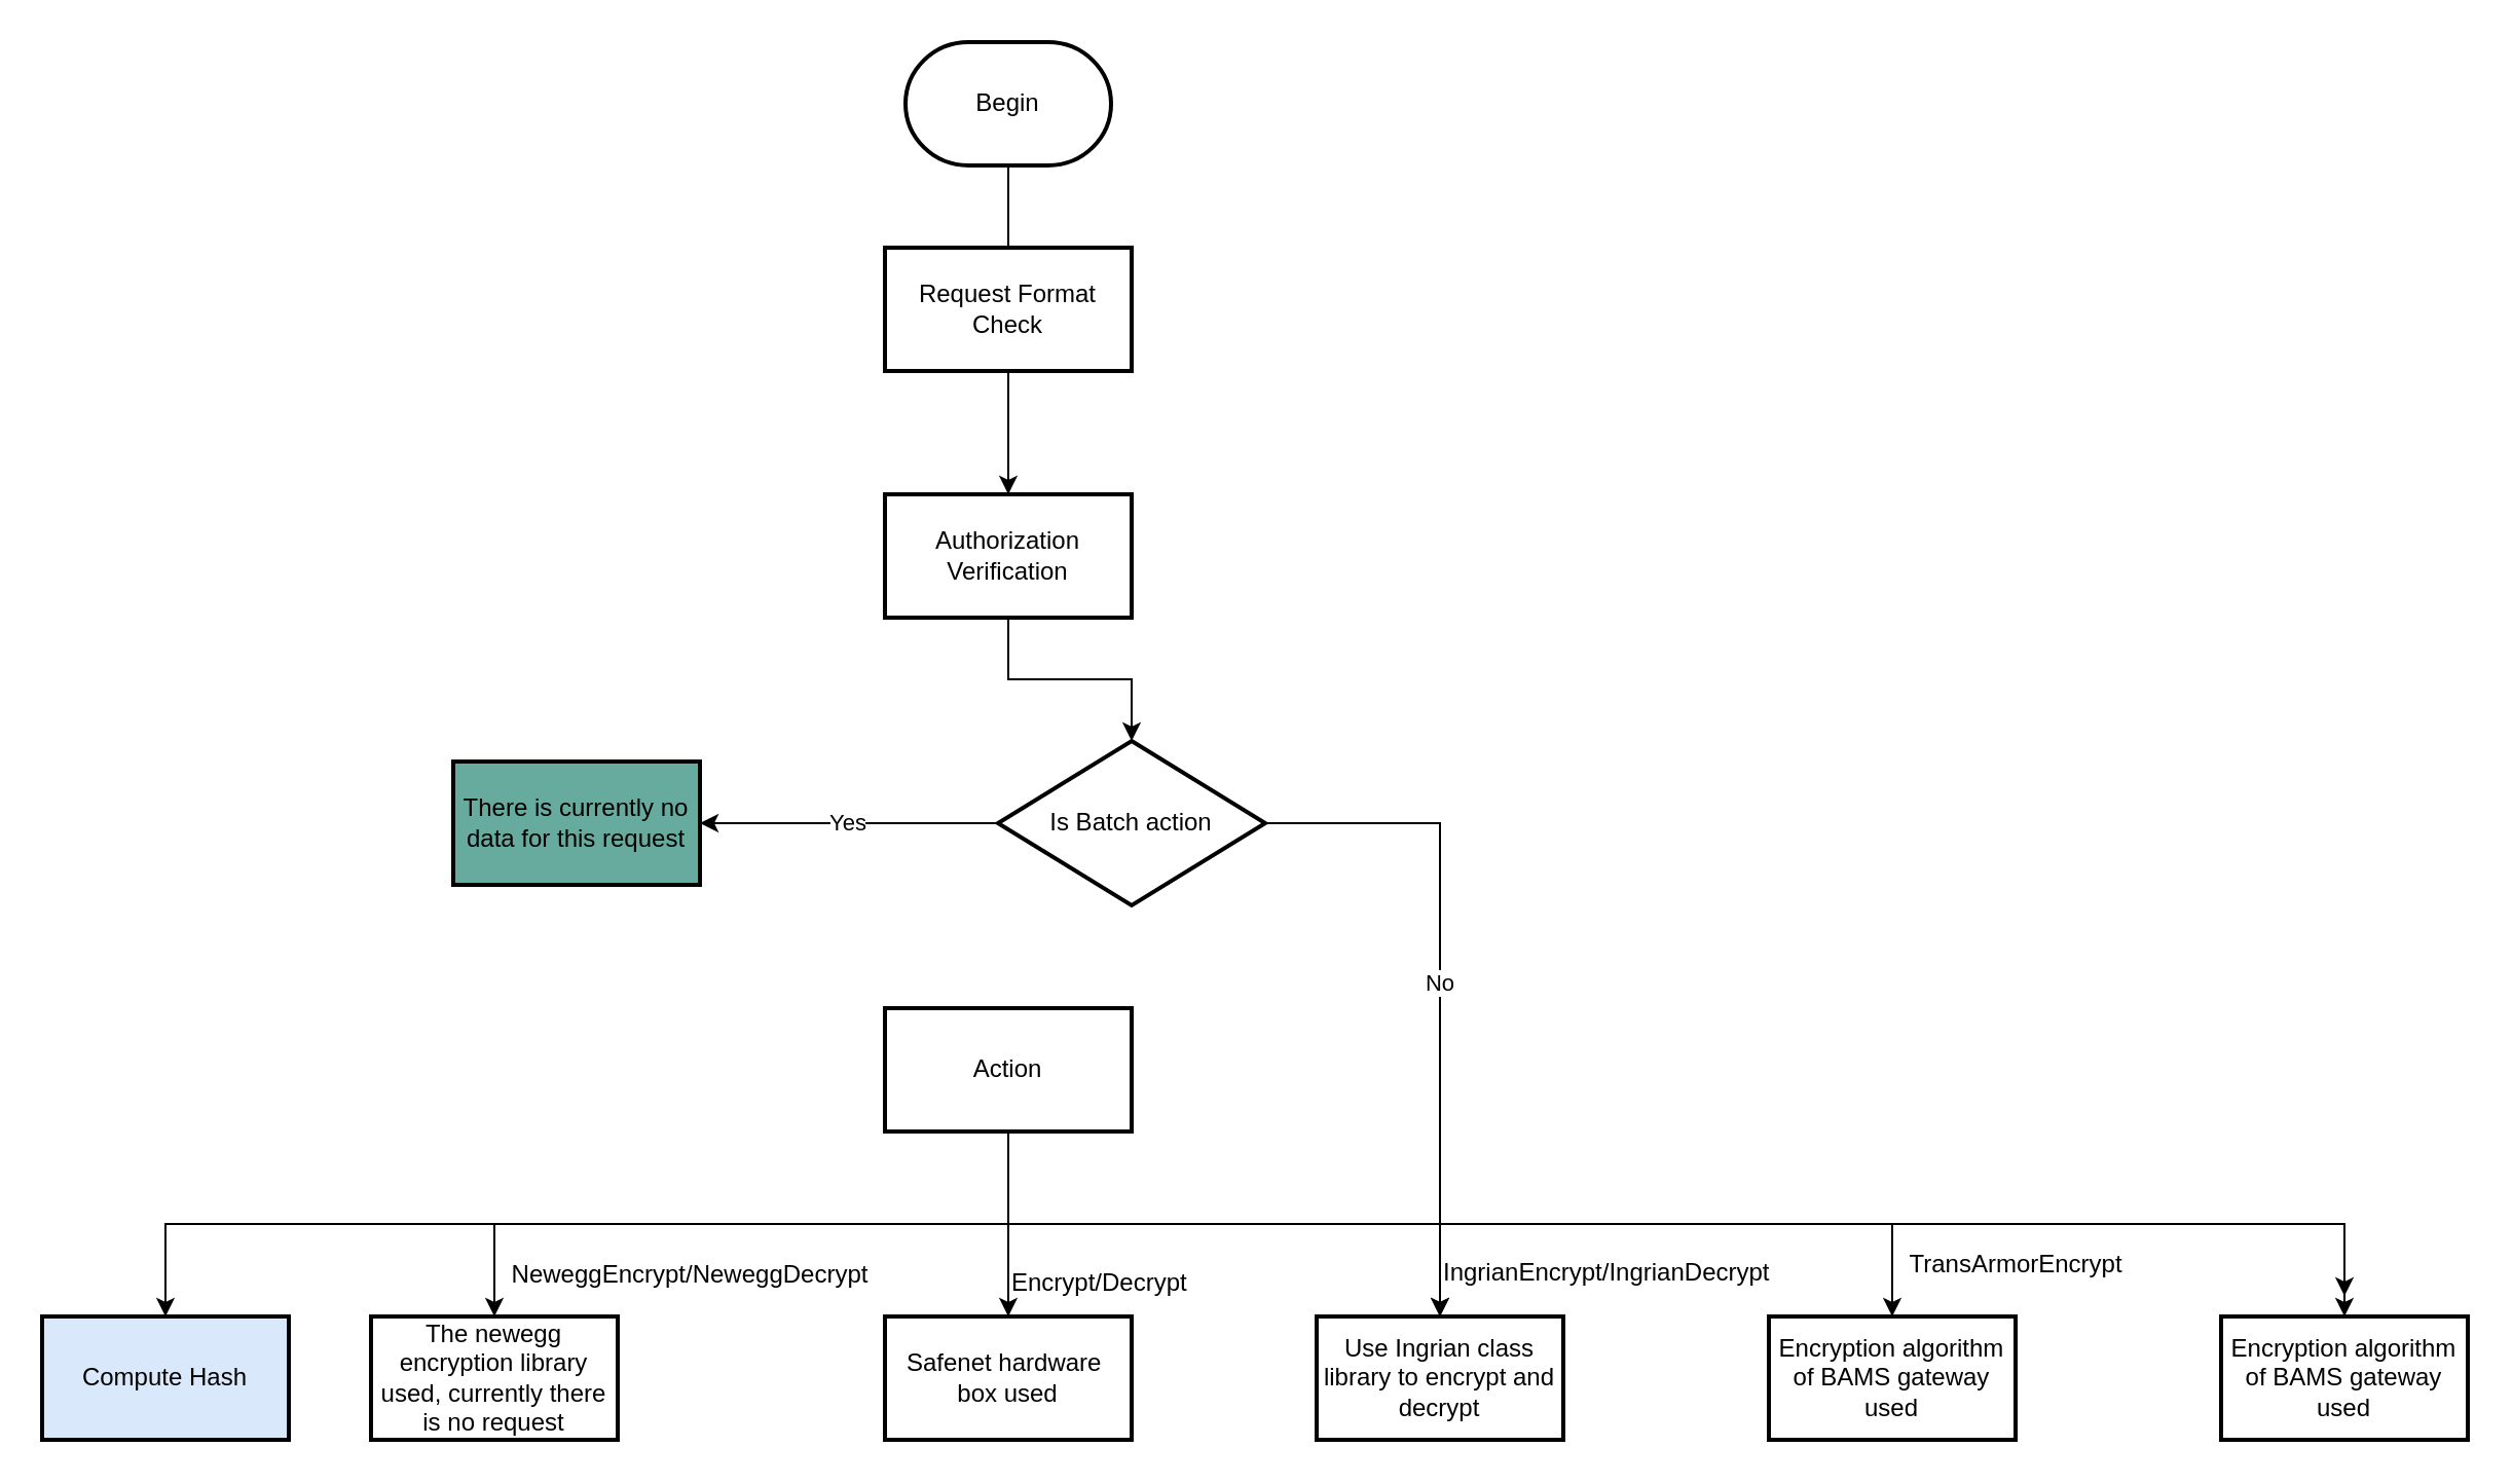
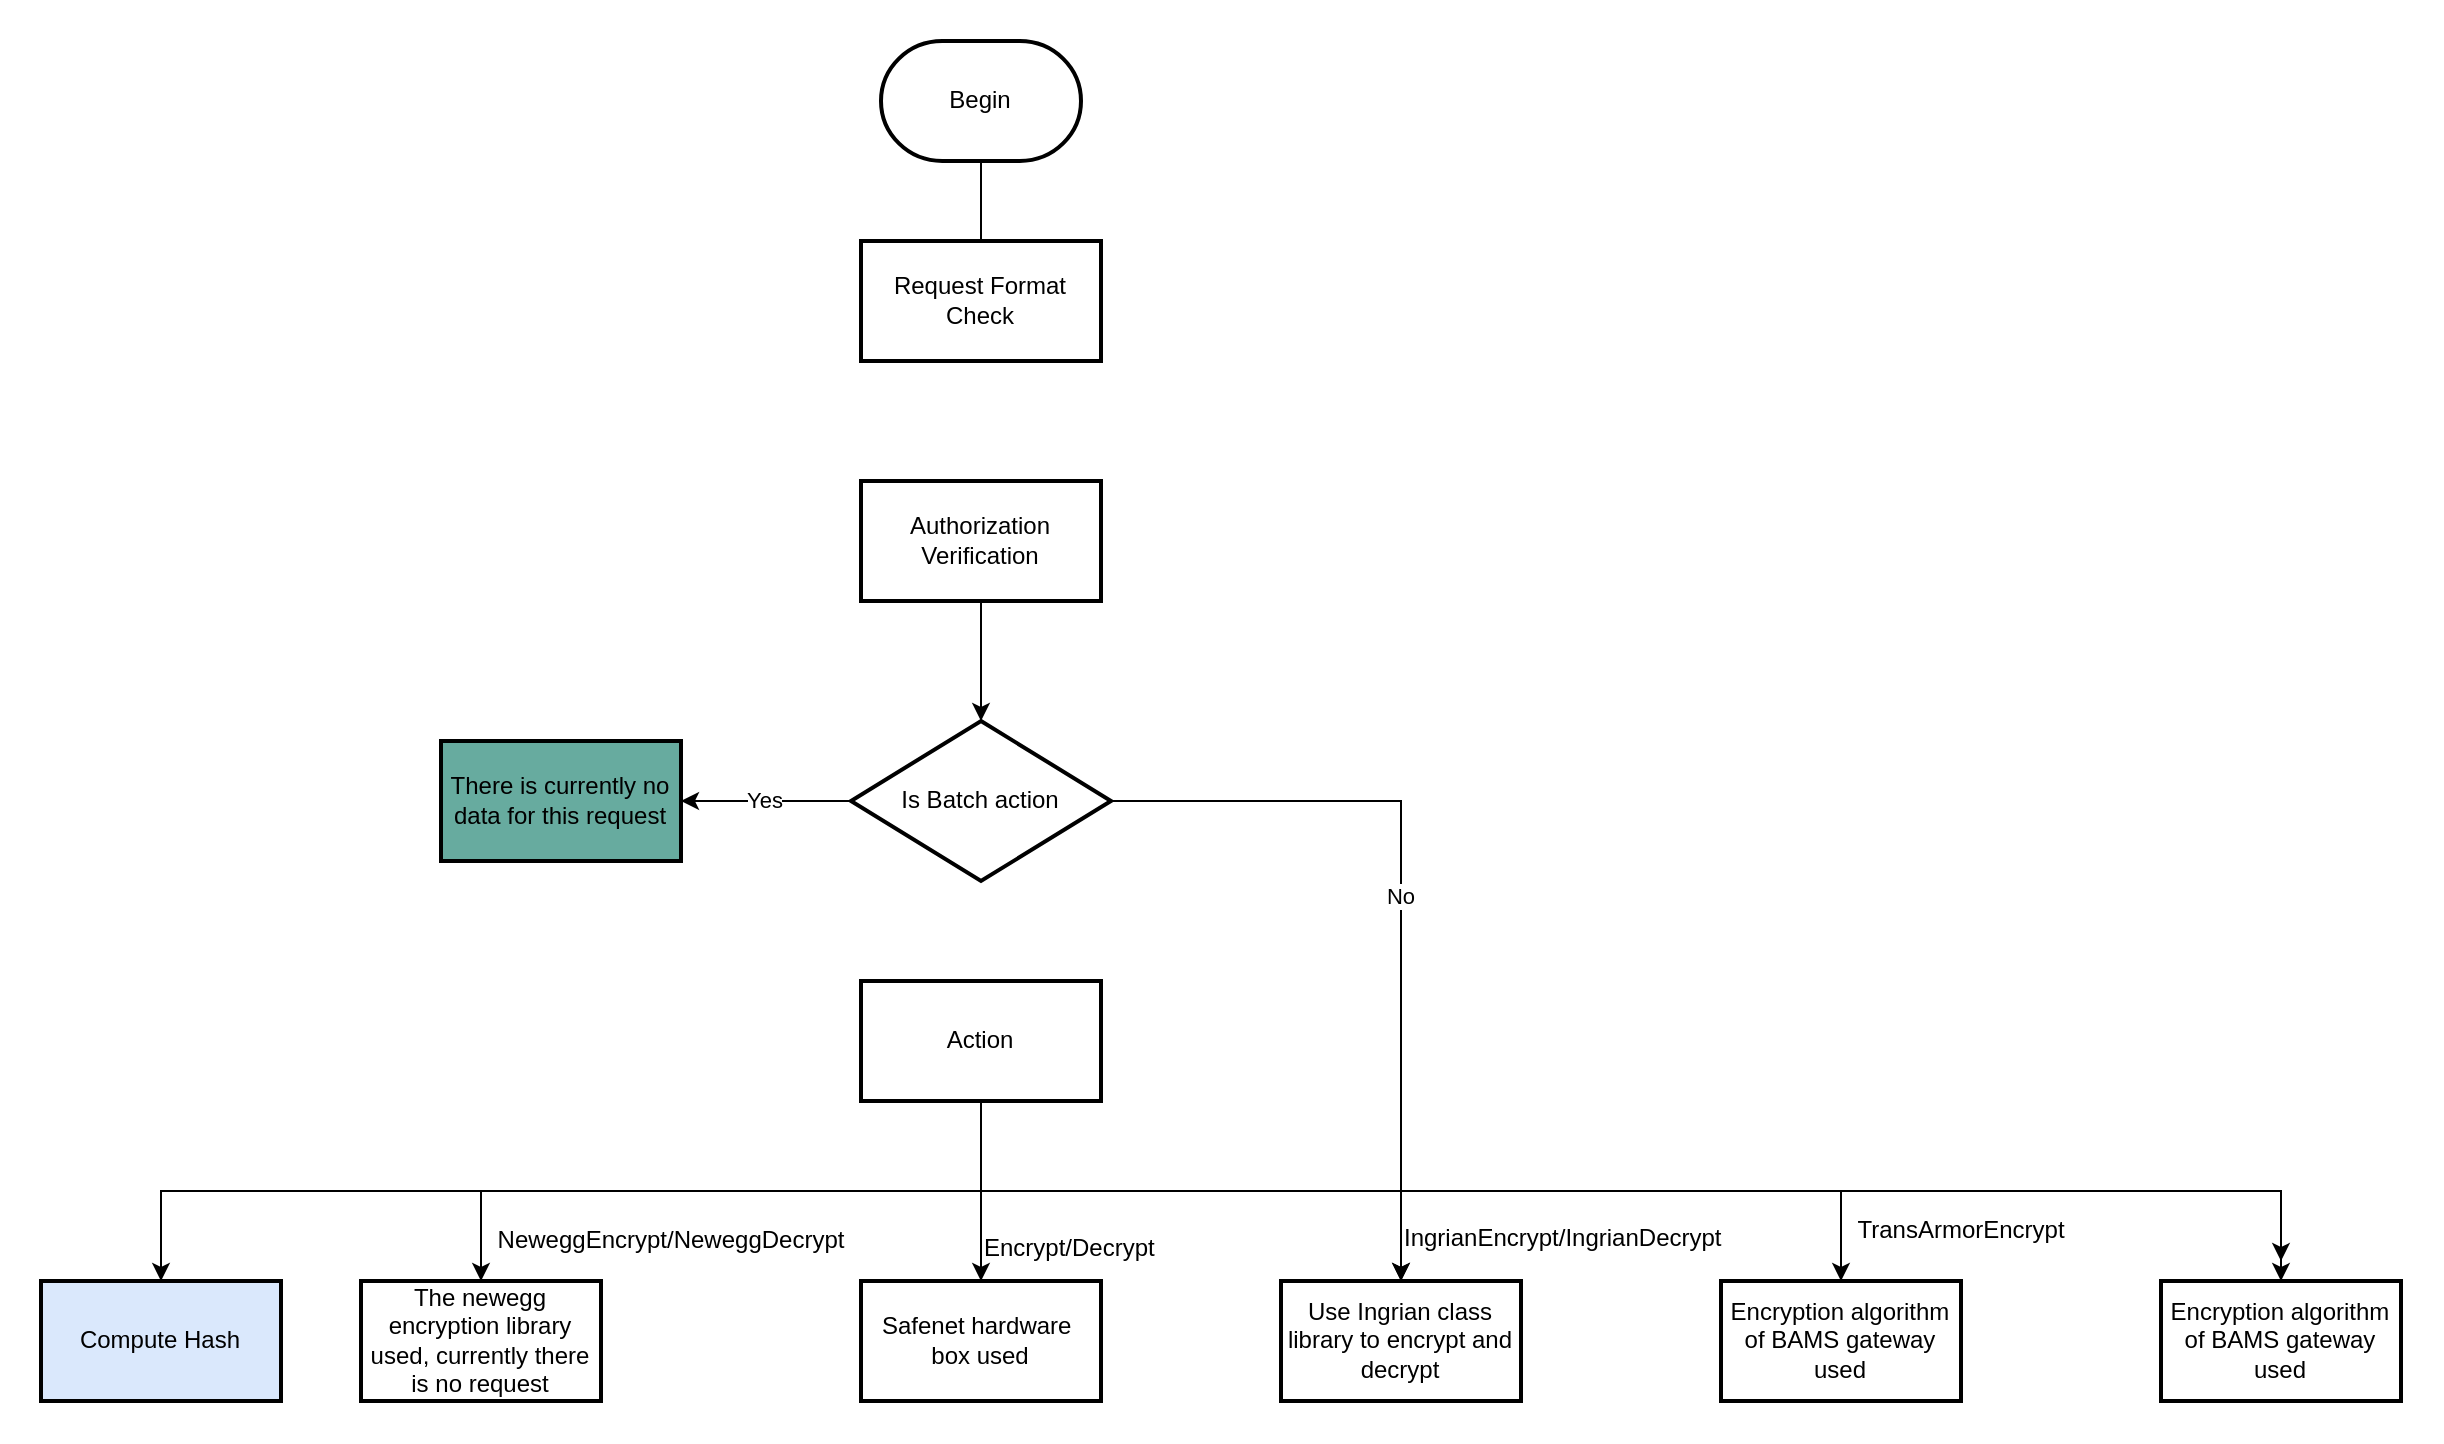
  <mxCell id="0" />
  <mxCell id="1" parent="0" />
  <mxCell id="2" value="" style="edgeStyle=orthogonalEdgeStyle;rounded=0;orthogonalLoop=1;jettySize=auto;html=1;endArrow=none;" edge="1" parent="1" source="3" target="5"><mxGeometry relative="1" as="geometry" /></mxCell>
  <mxCell id="3" value="Begin" style="strokeWidth=2;html=1;shape=mxgraph.flowchart.terminator;whiteSpace=wrap;" vertex="1" parent="1"><mxGeometry x="440" y="20" width="100" height="60" as="geometry" /></mxCell>
- <mxCell id="4" value="" style="edgeStyle=orthogonalEdgeStyle;rounded=0;orthogonalLoop=1;jettySize=auto;html=1;" edge="1" parent="1" source="5" target="7"><mxGeometry relative="1" as="geometry" /></mxCell>
  <mxCell id="5" value="Request Format Check" style="whiteSpace=wrap;html=1;strokeWidth=2;" vertex="1" parent="1"><mxGeometry x="430" y="120" width="120" height="60" as="geometry" /></mxCell>
  <mxCell id="6" value="" style="edgeStyle=orthogonalEdgeStyle;rounded=0;orthogonalLoop=1;jettySize=auto;html=1;" edge="1" parent="1" source="7" target="10"><mxGeometry relative="1" as="geometry" /></mxCell>
  <mxCell id="7" value="Authorization Verification" style="whiteSpace=wrap;html=1;strokeWidth=2;" vertex="1" parent="1"><mxGeometry x="430" y="240" width="120" height="60" as="geometry" /></mxCell>
  <mxCell id="8" value="Yes" style="edgeStyle=orthogonalEdgeStyle;rounded=0;orthogonalLoop=1;jettySize=auto;html=1;" edge="1" parent="1" source="10" target="11"><mxGeometry relative="1" as="geometry" /></mxCell>
  <mxCell id="9" value="No" style="edgeStyle=orthogonalEdgeStyle;rounded=0;orthogonalLoop=1;jettySize=auto;html=1;" edge="1" parent="1" source="10" target="25"><mxGeometry relative="1" as="geometry" /></mxCell>
- <mxCell id="10" value="Is Batch action" style="rhombus;whiteSpace=wrap;html=1;strokeWidth=2;" vertex="1" parent="1"><mxGeometry x="485" y="360" width="130" height="80" as="geometry" /></mxCell>
+ <mxCell id="10" value="Is Batch action" style="rhombus;whiteSpace=wrap;html=1;strokeWidth=2;" vertex="1" parent="1"><mxGeometry x="425" y="360" width="130" height="80" as="geometry" /></mxCell>
  <mxCell id="11" value="There is currently no data for this request" style="whiteSpace=wrap;html=1;strokeWidth=2;fillColor=#67AB9F;" vertex="1" parent="1"><mxGeometry x="220" y="370" width="120" height="60" as="geometry" /></mxCell>
  <mxCell id="12" value="" style="edgeStyle=orthogonalEdgeStyle;rounded=0;orthogonalLoop=1;jettySize=auto;html=1;exitX=0.5;exitY=1;exitDx=0;exitDy=0;" edge="1" parent="1" source="18" target="19"><mxGeometry relative="1" as="geometry" /></mxCell>
  <mxCell id="13" value="" style="edgeStyle=orthogonalEdgeStyle;rounded=0;orthogonalLoop=1;jettySize=auto;html=1;exitX=0.5;exitY=1;exitDx=0;exitDy=0;" edge="1" parent="1" source="18" target="20"><mxGeometry relative="1" as="geometry" /></mxCell>
  <mxCell id="14" value="" style="edgeStyle=orthogonalEdgeStyle;rounded=0;orthogonalLoop=1;jettySize=auto;html=1;exitX=0.5;exitY=1;exitDx=0;exitDy=0;" edge="1" parent="1" source="18" target="21"><mxGeometry relative="1" as="geometry" /></mxCell>
  <mxCell id="15" value="" style="edgeStyle=orthogonalEdgeStyle;rounded=0;orthogonalLoop=1;jettySize=auto;html=1;" edge="1" parent="1" source="18" target="23"><mxGeometry relative="1" as="geometry" /></mxCell>
  <mxCell id="16" style="edgeStyle=orthogonalEdgeStyle;rounded=0;orthogonalLoop=1;jettySize=auto;html=1;exitX=0.5;exitY=1;exitDx=0;exitDy=0;" edge="1" parent="1" source="18" target="25"><mxGeometry relative="1" as="geometry" /></mxCell>
  <mxCell id="17" style="edgeStyle=orthogonalEdgeStyle;rounded=0;orthogonalLoop=1;jettySize=auto;html=1;exitX=0.5;exitY=1;exitDx=0;exitDy=0;" edge="1" parent="1" source="18" target="29"><mxGeometry relative="1" as="geometry" /></mxCell>
  <mxCell id="18" value="Action" style="whiteSpace=wrap;html=1;strokeWidth=2;" vertex="1" parent="1"><mxGeometry x="430" y="490" width="120" height="60" as="geometry" /></mxCell>
  <mxCell id="19" value="Compute Hash" style="whiteSpace=wrap;html=1;strokeWidth=2;fillColor=#dae8fc;" vertex="1" parent="1"><mxGeometry x="20" y="640" width="120" height="60" as="geometry" /></mxCell>
  <mxCell id="20" value="Encryption algorithm of BAMS gateway used" style="whiteSpace=wrap;html=1;strokeWidth=2;" vertex="1" parent="1"><mxGeometry x="860" y="640" width="120" height="60" as="geometry" /></mxCell>
  <mxCell id="21" value="The newegg encryption library used, currently there is no request" style="whiteSpace=wrap;html=1;strokeWidth=2;" vertex="1" parent="1"><mxGeometry x="180" y="640" width="120" height="60" as="geometry" /></mxCell>
  <mxCell id="22" value="NeweggEncrypt/NeweggDecrypt" style="text;html=1;align=center;verticalAlign=middle;resizable=0;points=[];autosize=1;" vertex="1" parent="1"><mxGeometry x="240" y="610" width="190" height="20" as="geometry" /></mxCell>
  <mxCell id="23" value="Safenet hardware&amp;nbsp; box used" style="whiteSpace=wrap;html=1;strokeWidth=2;" vertex="1" parent="1"><mxGeometry x="430" y="640" width="120" height="60" as="geometry" /></mxCell>
  <mxCell id="24" value="Encrypt/Decrypt" style="text;whiteSpace=wrap;html=1;" vertex="1" parent="1"><mxGeometry x="490" y="610" width="70" height="30" as="geometry" /></mxCell>
  <mxCell id="25" value="Use Ingrian class library to encrypt and decrypt" style="whiteSpace=wrap;html=1;strokeWidth=2;" vertex="1" parent="1"><mxGeometry x="640" y="640" width="120" height="60" as="geometry" /></mxCell>
  <mxCell id="26" value="IngrianEncrypt/IngrianDecrypt" style="text;whiteSpace=wrap;html=1;" vertex="1" parent="1"><mxGeometry x="700" y="605" width="100" height="30" as="geometry" /></mxCell>
  <mxCell id="27" value="TransArmorEncrypt" style="text;html=1;align=center;verticalAlign=middle;resizable=0;points=[];autosize=1;" vertex="1" parent="1"><mxGeometry x="920" y="605" width="120" height="20" as="geometry" /></mxCell>
  <mxCell id="28" style="edgeStyle=orthogonalEdgeStyle;rounded=0;orthogonalLoop=1;jettySize=auto;html=1;" edge="1" parent="1" source="29"><mxGeometry relative="1" as="geometry"><mxPoint x="1140" y="630" as="targetPoint" /></mxGeometry></mxCell>
  <mxCell id="29" value="Encryption algorithm of BAMS gateway used" style="whiteSpace=wrap;html=1;strokeWidth=2;" vertex="1" parent="1"><mxGeometry x="1080" y="640" width="120" height="60" as="geometry" /></mxCell>
